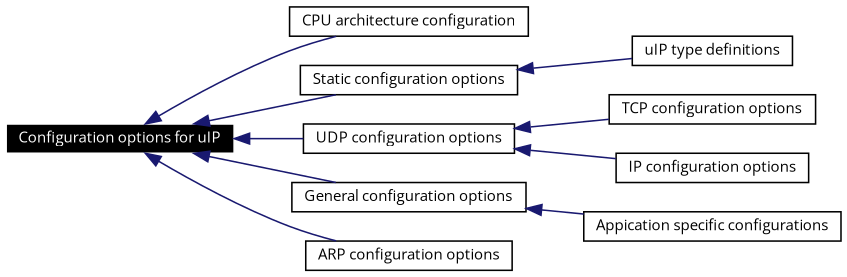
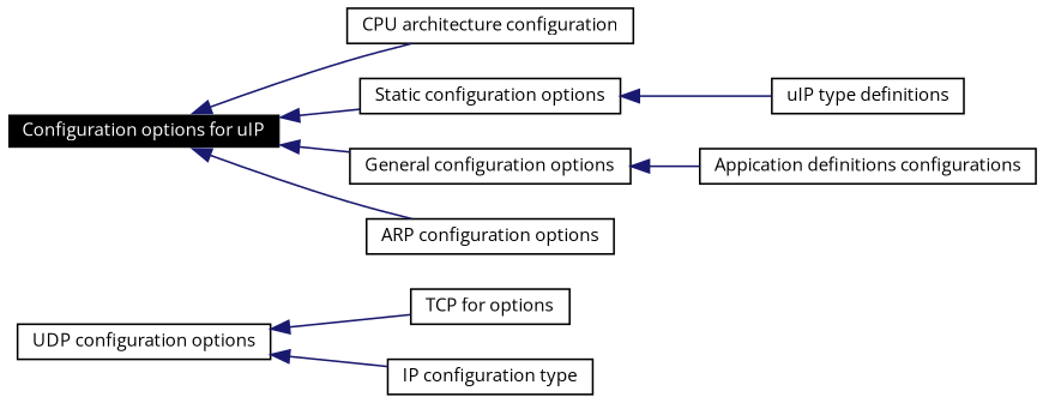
  digraph {
    fontname="Open Sans"
    rankdir=LR
    node [color=black fillcolor=white fontname="Open Sans" fontsize=10 shape=record style=filled]
    edge [color=midnightblue dir=back fontname="Open Sans" fontsize=8 labelfontname=Helvetica labelfontsize=8 shape=plaintext style=solid]
-   n1 [height=0.2 label="TCP configuration options" width=0.4]
+   n1 [height=0.2 label="TCP for options" width=0.4]
    n2 [height=0.2 label="CPU architecture configuration" width=0.4]
-   n3 [height=0.2 label="IP configuration options" width=0.4]
+   n3 [height=0.2 label="IP configuration type" width=0.4]
    n4 [height=0.2 label="Static configuration options" width=0.4]
    n5 [height=0.2 label="uIP type definitions" width=0.4]
    n6 [height=0.2 label="UDP configuration options" width=0.4]
    n7 [height=0.2 label="General configuration options" width=0.4]
-   n8 [height=0.2 label="Appication specific configurations" width=0.4]
+   n8 [height=0.2 label="Appication definitions configurations" width=0.4]
    n9 [color=white fillcolor=black fontcolor=white height=0.2 label="Configuration options for uIP" width=0.4]
    n10 [height=0.2 label="ARP configuration options" width=0.4]
    n4 -> n5
    n6 -> n1
    n6 -> n3
    n7 -> n8
    n9 -> n2
    n9 -> n4
-   n9 -> n6
    n9 -> n7
    n9 -> n10
  }
